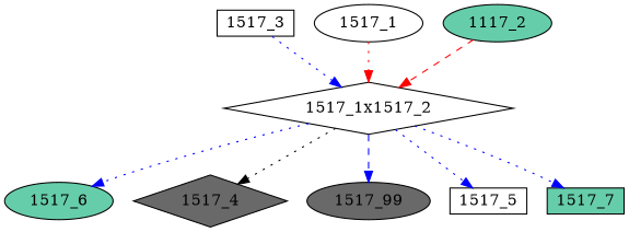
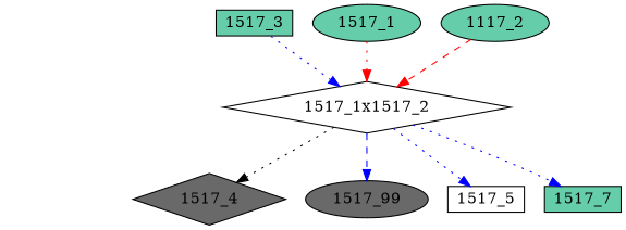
  digraph {
    fontname="DejaVu Serif"
    node [fillcolor=aquamarine3 fontcolor=black fontname="DejaVu Serif" regular=0 shape=ellipse style=filled]
    edge [color=blue fontname="DejaVu Serif" style=dotted]
-   "1517_6" [height=0.3 width=0.5]
    "1517_1x1517_2" [height=.1 shape=diamond width=.1 fillcolor="" fontcolor="" regular="" style=""]
    "1517_4" [fillcolor=dimgrey height=0.3 shape=diamond width=0.5]
    "1517_99" [fillcolor=dimgrey height=0.3 width=0.5]
    "1517_5" [fillcolor=white height=0.3 shape=box width=0.5]
    "1517_7" [height=0.3 shape=box width=0.5]
-   "1517_3" [fillcolor=white height=0.3 shape=box width=0.5]
-   "1517_1" [fillcolor=white height=0.3 width=0.5]
+   "1517_3" [height=0.3 shape=box width=0.5]
+   "1517_1" [height=0.3 width=0.5]
    n9 [height=0.3 label="1117_2" width=0.5]
-   "1517_1x1517_2" -> "1517_6"
    "1517_1x1517_2" -> "1517_4" [color=black]
    "1517_1x1517_2" -> "1517_99" [style=dashed]
    "1517_1x1517_2" -> "1517_5"
    "1517_1x1517_2" -> "1517_7"
    "1517_3" -> "1517_1x1517_2"
    "1517_1" -> "1517_1x1517_2" [color=red]
    n9 -> "1517_1x1517_2" [color=red style=dashed]
  }
